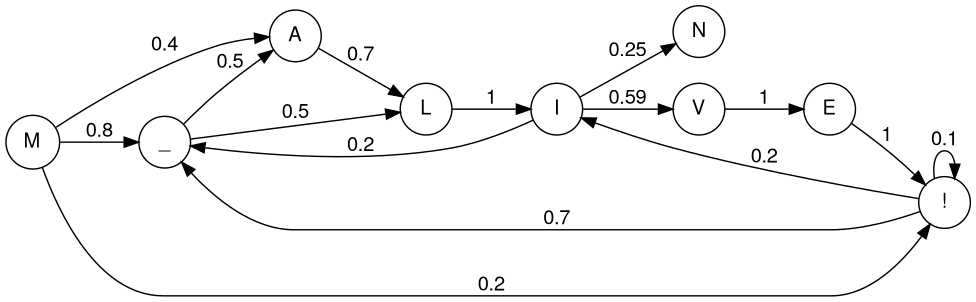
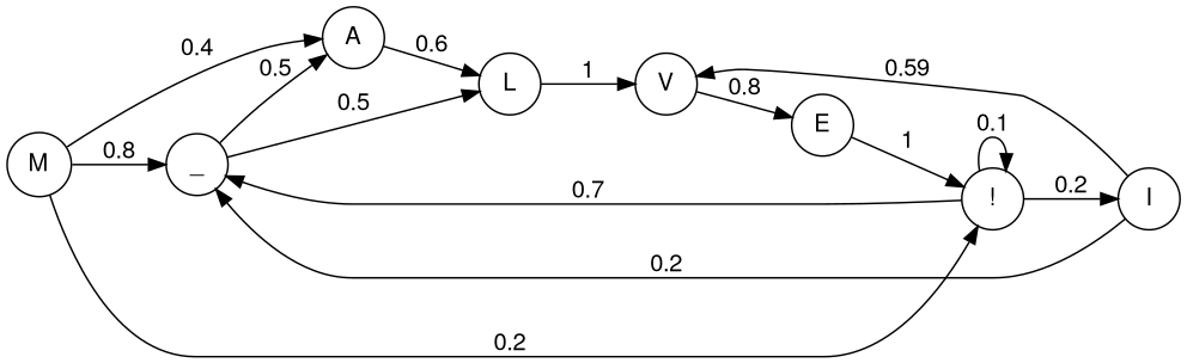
  digraph {
    fontname="Helvetica,Arial,sans-serif"
    rankdir=LR
    node [fontname="Helvetica,Helvetica,sans-serif" shape=circle]
    edge [fontname="Helvetica,Helvetica,sans-serif"]
    _
    A
    L
    I
    M
    "!"
-   N
    V
    E
    _ -> A [label=0.5]
    _ -> L [label=0.5]
-   A -> L [label=0.7]
-   L -> I [label=1]
+   A -> L [label=0.6]
+   L -> V [label=1]
    I -> _ [label=0.2]
-   I -> N [label=0.25]
    I -> V [label=0.59]
    M -> _ [label=0.8]
    M -> A [label=0.4]
    M -> "!" [label=0.2]
    "!" -> _ [label=0.7]
    "!" -> I [label=0.2]
    "!" -> "!" [label=0.1]
-   V -> E [label=1]
+   V -> E [label=0.8]
    E -> "!" [label=1]
  }
